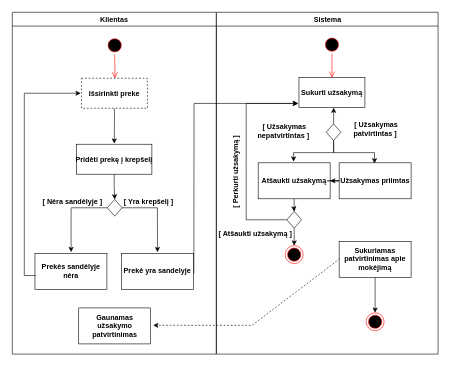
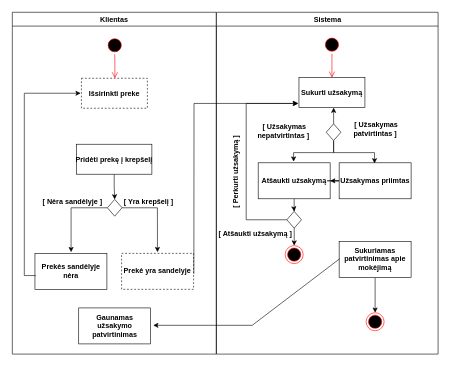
  <mxCell id="0" />
  <mxCell id="1" parent="0" />
  <mxCell id="2" value="Klientas" style="swimlane;whiteSpace=wrap;fontStyle=1" parent="1" vertex="1"><mxGeometry x="20" y="20" width="340" height="570" as="geometry" /></mxCell>
  <mxCell id="3" value="" style="ellipse;shape=startState;fillColor=#000000;strokeColor=#ff0000;fontStyle=1" parent="2" vertex="1"><mxGeometry x="155.75" y="40" width="30" height="30" as="geometry" /></mxCell>
  <mxCell id="4" value="" style="edgeStyle=elbowEdgeStyle;elbow=horizontal;verticalAlign=bottom;endArrow=open;endSize=8;strokeColor=#FF0000;endFill=1;rounded=0;fontStyle=1" parent="2" source="3" target="6" edge="1"><mxGeometry x="155.75" y="40" as="geometry"><mxPoint x="170.75" y="110" as="targetPoint" /></mxGeometry></mxCell>
- <mxCell id="5" value="" style="edgeStyle=orthogonalEdgeStyle;rounded=0;orthogonalLoop=1;jettySize=auto;html=1;entryX=0.501;entryY=-0.02;entryDx=0;entryDy=0;entryPerimeter=0;fontStyle=1" edge="1" parent="2" source="6" target="8"><mxGeometry relative="1" as="geometry" /></mxCell>
  <mxCell id="6" value="Išsirinkti preke" style="fontStyle=1;dashed=1;" parent="2" vertex="1"><mxGeometry x="115.25" y="110" width="110" height="50" as="geometry" /></mxCell>
  <mxCell id="7" value="" style="edgeStyle=orthogonalEdgeStyle;rounded=0;orthogonalLoop=1;jettySize=auto;html=1;fontStyle=1" edge="1" parent="2" source="8" target="10"><mxGeometry relative="1" as="geometry" /></mxCell>
  <mxCell id="8" value="Pridėti prekę į krepšelį" style="fontStyle=1" parent="2" vertex="1"><mxGeometry x="107" y="220" width="125.75" height="50" as="geometry" /></mxCell>
  <mxCell id="9" value="" style="edgeStyle=orthogonalEdgeStyle;rounded=0;orthogonalLoop=1;jettySize=auto;html=1;entryX=0.502;entryY=-0.033;entryDx=0;entryDy=0;entryPerimeter=0;fontStyle=1" edge="1" parent="2" source="10" target="11"><mxGeometry relative="1" as="geometry" /></mxCell>
  <mxCell id="10" value="" style="rhombus;whiteSpace=wrap;html=1;fillColor=rgb(255, 255, 255);strokeColor=rgb(0, 0, 0);fontColor=rgb(0, 0, 0);fontStyle=1" vertex="1" parent="2"><mxGeometry x="158.5" y="312" width="24.5" height="28" as="geometry" /></mxCell>
  <mxCell id="11" value="Prekės sandėlyje nėra" style="whiteSpace=wrap;html=1;fillColor=rgb(255, 255, 255);strokeColor=rgb(0, 0, 0);fontColor=rgb(0, 0, 0);fontStyle=1" vertex="1" parent="2"><mxGeometry x="37.75" y="402" width="120" height="60" as="geometry" /></mxCell>
  <mxCell id="12" value="" style="edgeStyle=orthogonalEdgeStyle;rounded=0;orthogonalLoop=1;jettySize=auto;html=1;endArrow=none;endFill=0;startArrow=classic;startFill=1;exitX=0.498;exitY=-0.033;exitDx=0;exitDy=0;exitPerimeter=0;fontStyle=1" edge="1" parent="2" source="13" target="10"><mxGeometry relative="1" as="geometry"><Array as="points"><mxPoint x="242" y="326" /></Array></mxGeometry></mxCell>
- <mxCell id="13" value="Prekė yra sandelyje" style="whiteSpace=wrap;html=1;fillColor=rgb(255, 255, 255);strokeColor=rgb(0, 0, 0);fontColor=rgb(0, 0, 0);fontStyle=1" vertex="1" parent="2"><mxGeometry x="182.25" y="402" width="120" height="60" as="geometry" /></mxCell>
+ <mxCell id="13" value="Prekė yra sandelyje" style="whiteSpace=wrap;html=1;fillColor=rgb(255, 255, 255);strokeColor=rgb(0, 0, 0);fontColor=rgb(0, 0, 0);fontStyle=1;dashed=1;" vertex="1" parent="2"><mxGeometry x="182.25" y="402" width="120" height="60" as="geometry" /></mxCell>
  <mxCell id="14" value="" style="endArrow=classic;html=1;rounded=0;entryX=-0.011;entryY=0.5;entryDx=0;entryDy=0;entryPerimeter=0;exitX=0.01;exitY=0.617;exitDx=0;exitDy=0;exitPerimeter=0;fontStyle=1" edge="1" parent="2" source="11" target="6"><mxGeometry width="50" height="50" relative="1" as="geometry"><mxPoint x="39.75" y="402" as="sourcePoint" /><mxPoint x="375.75" y="342" as="targetPoint" /><Array as="points"><mxPoint x="20" y="439" /><mxPoint x="20" y="135" /></Array></mxGeometry></mxCell>
  <mxCell id="15" value="Gaunamas užsakymo patvirtinimas" style="rounded=0;whiteSpace=wrap;html=1;fontStyle=1" vertex="1" parent="2"><mxGeometry x="110.75" y="493" width="120" height="60" as="geometry" /></mxCell>
  <mxCell id="16" value="[ Yra krepšelį ]" style="text;html=1;strokeColor=none;fillColor=none;align=center;verticalAlign=middle;whiteSpace=wrap;rounded=0;fontStyle=1" vertex="1" parent="2"><mxGeometry x="165.25" y="312" width="124.75" height="8" as="geometry" /></mxCell>
  <mxCell id="17" value="[ Nėra sandėlyje ]" style="text;html=1;strokeColor=none;fillColor=none;align=center;verticalAlign=middle;whiteSpace=wrap;rounded=0;fontStyle=1" vertex="1" parent="2"><mxGeometry x="37.75" y="312" width="124.75" height="8" as="geometry" /></mxCell>
  <mxCell id="18" value="Sistema" style="swimlane;whiteSpace=wrap;fontStyle=1" parent="1" vertex="1"><mxGeometry x="360.5" y="20" width="369.5" height="570" as="geometry" /></mxCell>
  <mxCell id="19" value="" style="ellipse;shape=startState;fillColor=#000000;strokeColor=#ff0000;fontStyle=1" parent="18" vertex="1"><mxGeometry x="177.5" y="39" width="30" height="30" as="geometry" /></mxCell>
  <mxCell id="20" value="" style="edgeStyle=elbowEdgeStyle;elbow=horizontal;verticalAlign=bottom;endArrow=open;endSize=8;strokeColor=#FF0000;endFill=1;rounded=0;fontStyle=1" parent="18" source="19" target="21" edge="1"><mxGeometry x="157.5" y="19" as="geometry"><mxPoint x="172.5" y="89" as="targetPoint" /></mxGeometry></mxCell>
  <mxCell id="21" value="Sukurti užsakymą" style="fontStyle=1" parent="18" vertex="1"><mxGeometry x="137.5" y="109" width="110" height="50" as="geometry" /></mxCell>
  <mxCell id="22" value="" style="edgeStyle=orthogonalEdgeStyle;rounded=0;orthogonalLoop=1;jettySize=auto;html=1;fontStyle=1" edge="1" parent="18" source="23" target="35"><mxGeometry relative="1" as="geometry" /></mxCell>
  <mxCell id="23" value="Atšaukti užsakymą" style="whiteSpace=wrap;html=1;fillColor=rgb(255, 255, 255);strokeColor=rgb(0, 0, 0);fontColor=rgb(0, 0, 0);fontStyle=1" vertex="1" parent="18"><mxGeometry x="69.5" y="251" width="120" height="60" as="geometry" /></mxCell>
  <mxCell id="24" value="" style="edgeStyle=orthogonalEdgeStyle;rounded=0;orthogonalLoop=1;jettySize=auto;html=1;fontStyle=1;" edge="1" parent="18" source="25" target="23"><mxGeometry relative="1" as="geometry" /></mxCell>
  <mxCell id="25" value="Užsakymas priimtas" style="whiteSpace=wrap;html=1;fillColor=rgb(255, 255, 255);strokeColor=rgb(0, 0, 0);fontColor=rgb(0, 0, 0);fontStyle=1" vertex="1" parent="18"><mxGeometry x="204.5" y="251" width="120" height="60" as="geometry" /></mxCell>
  <mxCell id="26" value="" style="edgeStyle=orthogonalEdgeStyle;rounded=0;orthogonalLoop=1;jettySize=auto;html=1;entryX=0.492;entryY=-0.033;entryDx=0;entryDy=0;entryPerimeter=0;fontStyle=1" edge="1" parent="18" source="29" target="23"><mxGeometry relative="1" as="geometry"><Array as="points"><mxPoint x="195" y="234" /><mxPoint x="129" y="234" /></Array></mxGeometry></mxCell>
  <mxCell id="27" value="" style="edgeStyle=orthogonalEdgeStyle;rounded=0;orthogonalLoop=1;jettySize=auto;html=1;entryX=0.492;entryY=0.017;entryDx=0;entryDy=0;entryPerimeter=0;fontStyle=1" edge="1" parent="18" source="29" target="25"><mxGeometry relative="1" as="geometry"><Array as="points"><mxPoint x="195" y="234" /><mxPoint x="264" y="234" /></Array></mxGeometry></mxCell>
  <mxCell id="28" value="" style="edgeStyle=orthogonalEdgeStyle;rounded=0;orthogonalLoop=1;jettySize=auto;html=1;entryX=0.527;entryY=1;entryDx=0;entryDy=0;entryPerimeter=0;fontStyle=1" edge="1" parent="18" source="29" target="21"><mxGeometry relative="1" as="geometry" /></mxCell>
  <mxCell id="29" value="" style="rhombus;whiteSpace=wrap;html=1;fillColor=rgb(255, 255, 255);strokeColor=rgb(0, 0, 0);fontColor=rgb(0, 0, 0);fontStyle=1" vertex="1" parent="18"><mxGeometry x="183" y="186" width="24.5" height="28" as="geometry" /></mxCell>
  <mxCell id="30" value="" style="edgeStyle=orthogonalEdgeStyle;rounded=0;orthogonalLoop=1;jettySize=auto;html=1;fontStyle=1" edge="1" parent="18" source="31" target="32"><mxGeometry relative="1" as="geometry" /></mxCell>
  <mxCell id="31" value="Sukuriamas patvirtinimas apie mokėjimą" style="whiteSpace=wrap;html=1;fillColor=rgb(255, 255, 255);strokeColor=rgb(0, 0, 0);fontColor=rgb(0, 0, 0);fontStyle=1" vertex="1" parent="18"><mxGeometry x="204.5" y="382" width="120" height="60" as="geometry" /></mxCell>
  <mxCell id="32" value="" style="ellipse;html=1;shape=endState;fillColor=#000000;strokeColor=#ff0000;fontStyle=1" vertex="1" parent="18"><mxGeometry x="249.5" y="501" width="30" height="30" as="geometry" /></mxCell>
  <mxCell id="33" value="" style="ellipse;html=1;shape=endState;fillColor=#000000;strokeColor=#ff0000;fontStyle=1" vertex="1" parent="18"><mxGeometry x="114.5" y="389" width="30" height="30" as="geometry" /></mxCell>
  <mxCell id="34" value="" style="edgeStyle=orthogonalEdgeStyle;rounded=0;orthogonalLoop=1;jettySize=auto;html=1;fontStyle=1" edge="1" parent="18" source="35" target="33"><mxGeometry relative="1" as="geometry" /></mxCell>
  <mxCell id="35" value="" style="rhombus;whiteSpace=wrap;html=1;fillColor=rgb(255, 255, 255);strokeColor=rgb(0, 0, 0);fontColor=rgb(0, 0, 0);fontStyle=1" vertex="1" parent="18"><mxGeometry x="117.25" y="332" width="24.5" height="28" as="geometry" /></mxCell>
  <mxCell id="36" value="" style="endArrow=classic;html=1;rounded=0;exitX=0;exitY=0.5;exitDx=0;exitDy=0;entryX=-0.009;entryY=0.86;entryDx=0;entryDy=0;entryPerimeter=0;fontStyle=1" edge="1" parent="18" source="35" target="21"><mxGeometry width="50" height="50" relative="1" as="geometry"><mxPoint x="-0.5" y="402" as="sourcePoint" /><mxPoint x="49.5" y="352" as="targetPoint" /><Array as="points"><mxPoint x="49.5" y="346" /><mxPoint x="49.5" y="252" /><mxPoint x="49.5" y="152" /></Array></mxGeometry></mxCell>
  <mxCell id="37" value="[ Atšaukti užsakymą ]" style="text;html=1;strokeColor=none;fillColor=none;align=center;verticalAlign=middle;whiteSpace=wrap;rounded=0;fontStyle=1" vertex="1" parent="18"><mxGeometry x="2.13" y="366" width="124.75" height="8" as="geometry" /></mxCell>
  <mxCell id="38" value="[ Užsakymas patvirtintas ]&amp;nbsp;" style="text;html=1;strokeColor=none;fillColor=none;align=center;verticalAlign=middle;whiteSpace=wrap;rounded=0;fontStyle=1" vertex="1" parent="18"><mxGeometry x="202.13" y="178" width="127.87" height="32" as="geometry" /></mxCell>
  <mxCell id="39" value="[ Užsakymas nepatvirtintas ]&amp;nbsp;" style="text;html=1;strokeColor=none;fillColor=none;align=center;verticalAlign=middle;whiteSpace=wrap;rounded=0;fontStyle=1" vertex="1" parent="18"><mxGeometry x="49.63" y="182" width="127.87" height="32" as="geometry" /></mxCell>
  <mxCell id="40" value="[ Perkurti užsakymą ]" style="text;html=1;strokeColor=none;fillColor=none;align=center;verticalAlign=middle;whiteSpace=wrap;rounded=0;rotation=-90;fontStyle=1" vertex="1" parent="18"><mxGeometry x="-30.5" y="262" width="124.75" height="8" as="geometry" /></mxCell>
  <mxCell id="41" value="" style="endArrow=classic;html=1;rounded=0;exitX=1.004;exitY=0.567;exitDx=0;exitDy=0;exitPerimeter=0;entryX=-0.018;entryY=0.86;entryDx=0;entryDy=0;entryPerimeter=0;fontStyle=1" edge="1" parent="1" source="13" target="21"><mxGeometry width="50" height="50" relative="1" as="geometry"><mxPoint x="460" y="412" as="sourcePoint" /><mxPoint x="510" y="362" as="targetPoint" /><Array as="points"><mxPoint x="323" y="172" /></Array></mxGeometry></mxCell>
- <mxCell id="42" value="" style="endArrow=classic;html=1;rounded=0;exitX=0.008;exitY=0.483;exitDx=0;exitDy=0;exitPerimeter=0;entryX=1.035;entryY=0.483;entryDx=0;entryDy=0;entryPerimeter=0;fontStyle=1;dashed=1;" edge="1" parent="1" source="31" target="15"><mxGeometry width="50" height="50" relative="1" as="geometry"><mxPoint x="360" y="412" as="sourcePoint" /><mxPoint x="410" y="362" as="targetPoint" /><Array as="points"><mxPoint x="420" y="542" /></Array></mxGeometry></mxCell>
+ <mxCell id="42" value="" style="endArrow=classic;html=1;rounded=0;exitX=0.008;exitY=0.483;exitDx=0;exitDy=0;exitPerimeter=0;entryX=1.035;entryY=0.483;entryDx=0;entryDy=0;entryPerimeter=0;fontStyle=1" edge="1" parent="1" source="31" target="15"><mxGeometry width="50" height="50" relative="1" as="geometry"><mxPoint x="360" y="412" as="sourcePoint" /><mxPoint x="410" y="362" as="targetPoint" /><Array as="points"><mxPoint x="420" y="542" /></Array></mxGeometry></mxCell>
